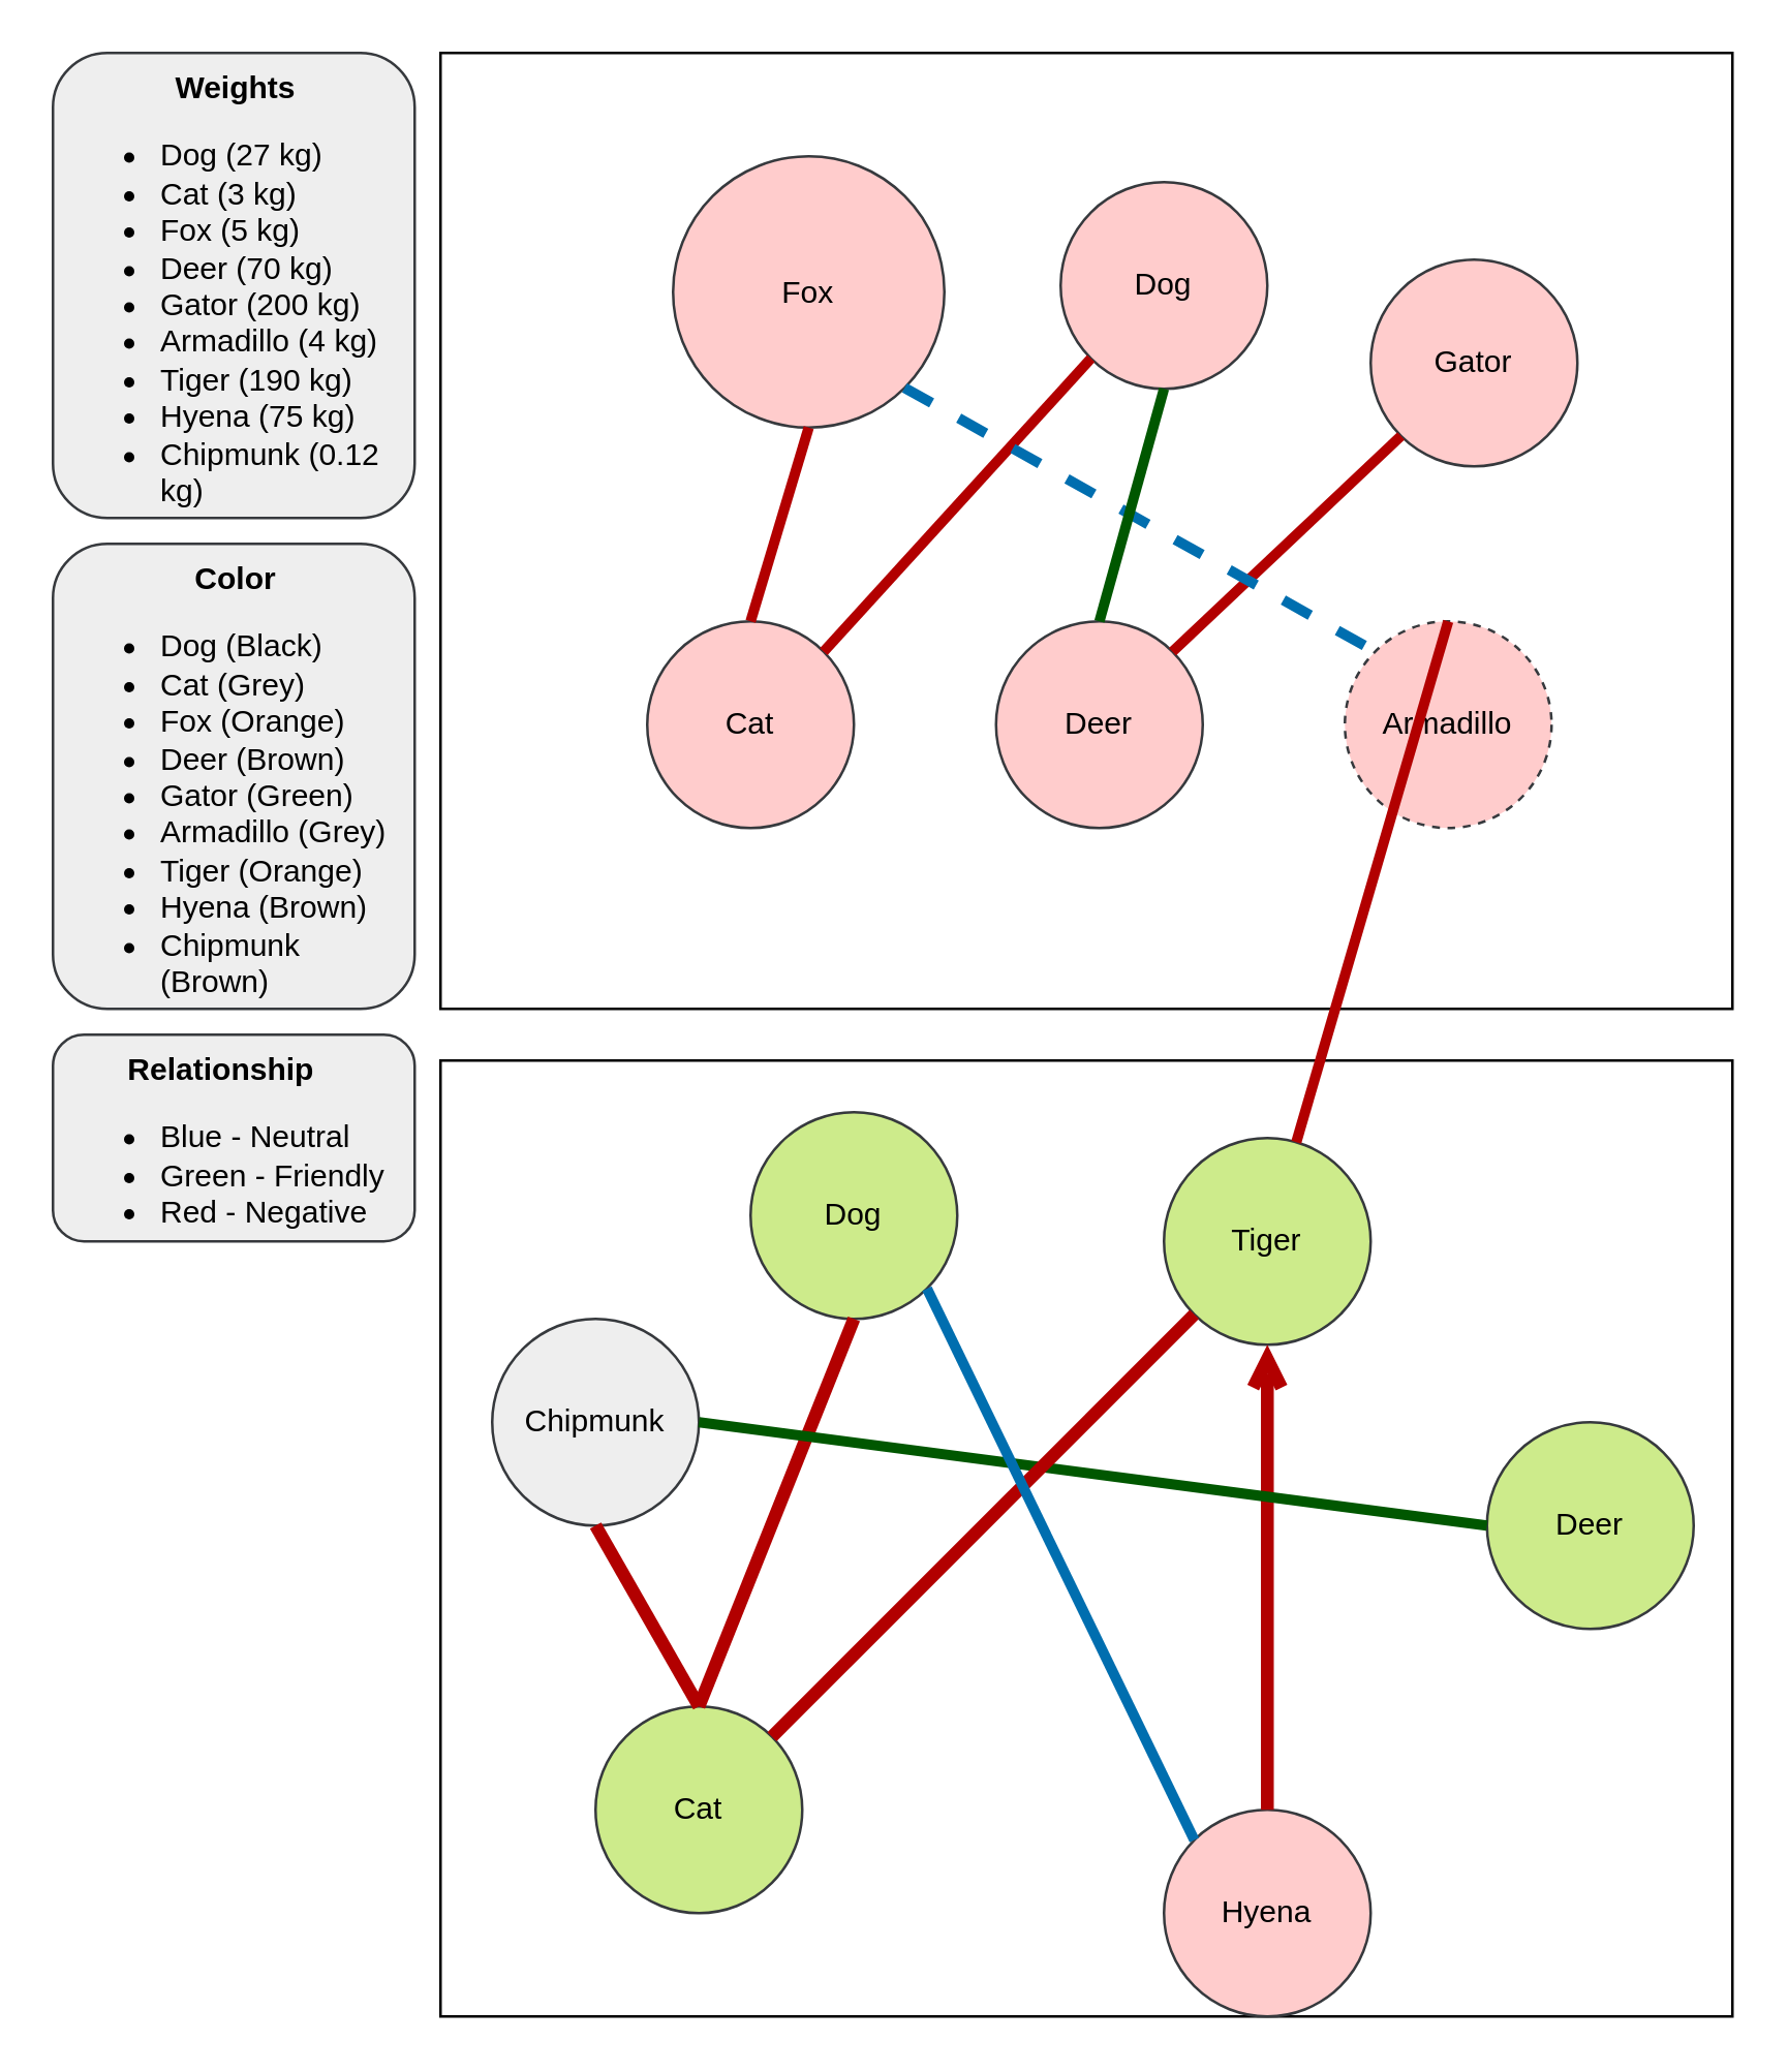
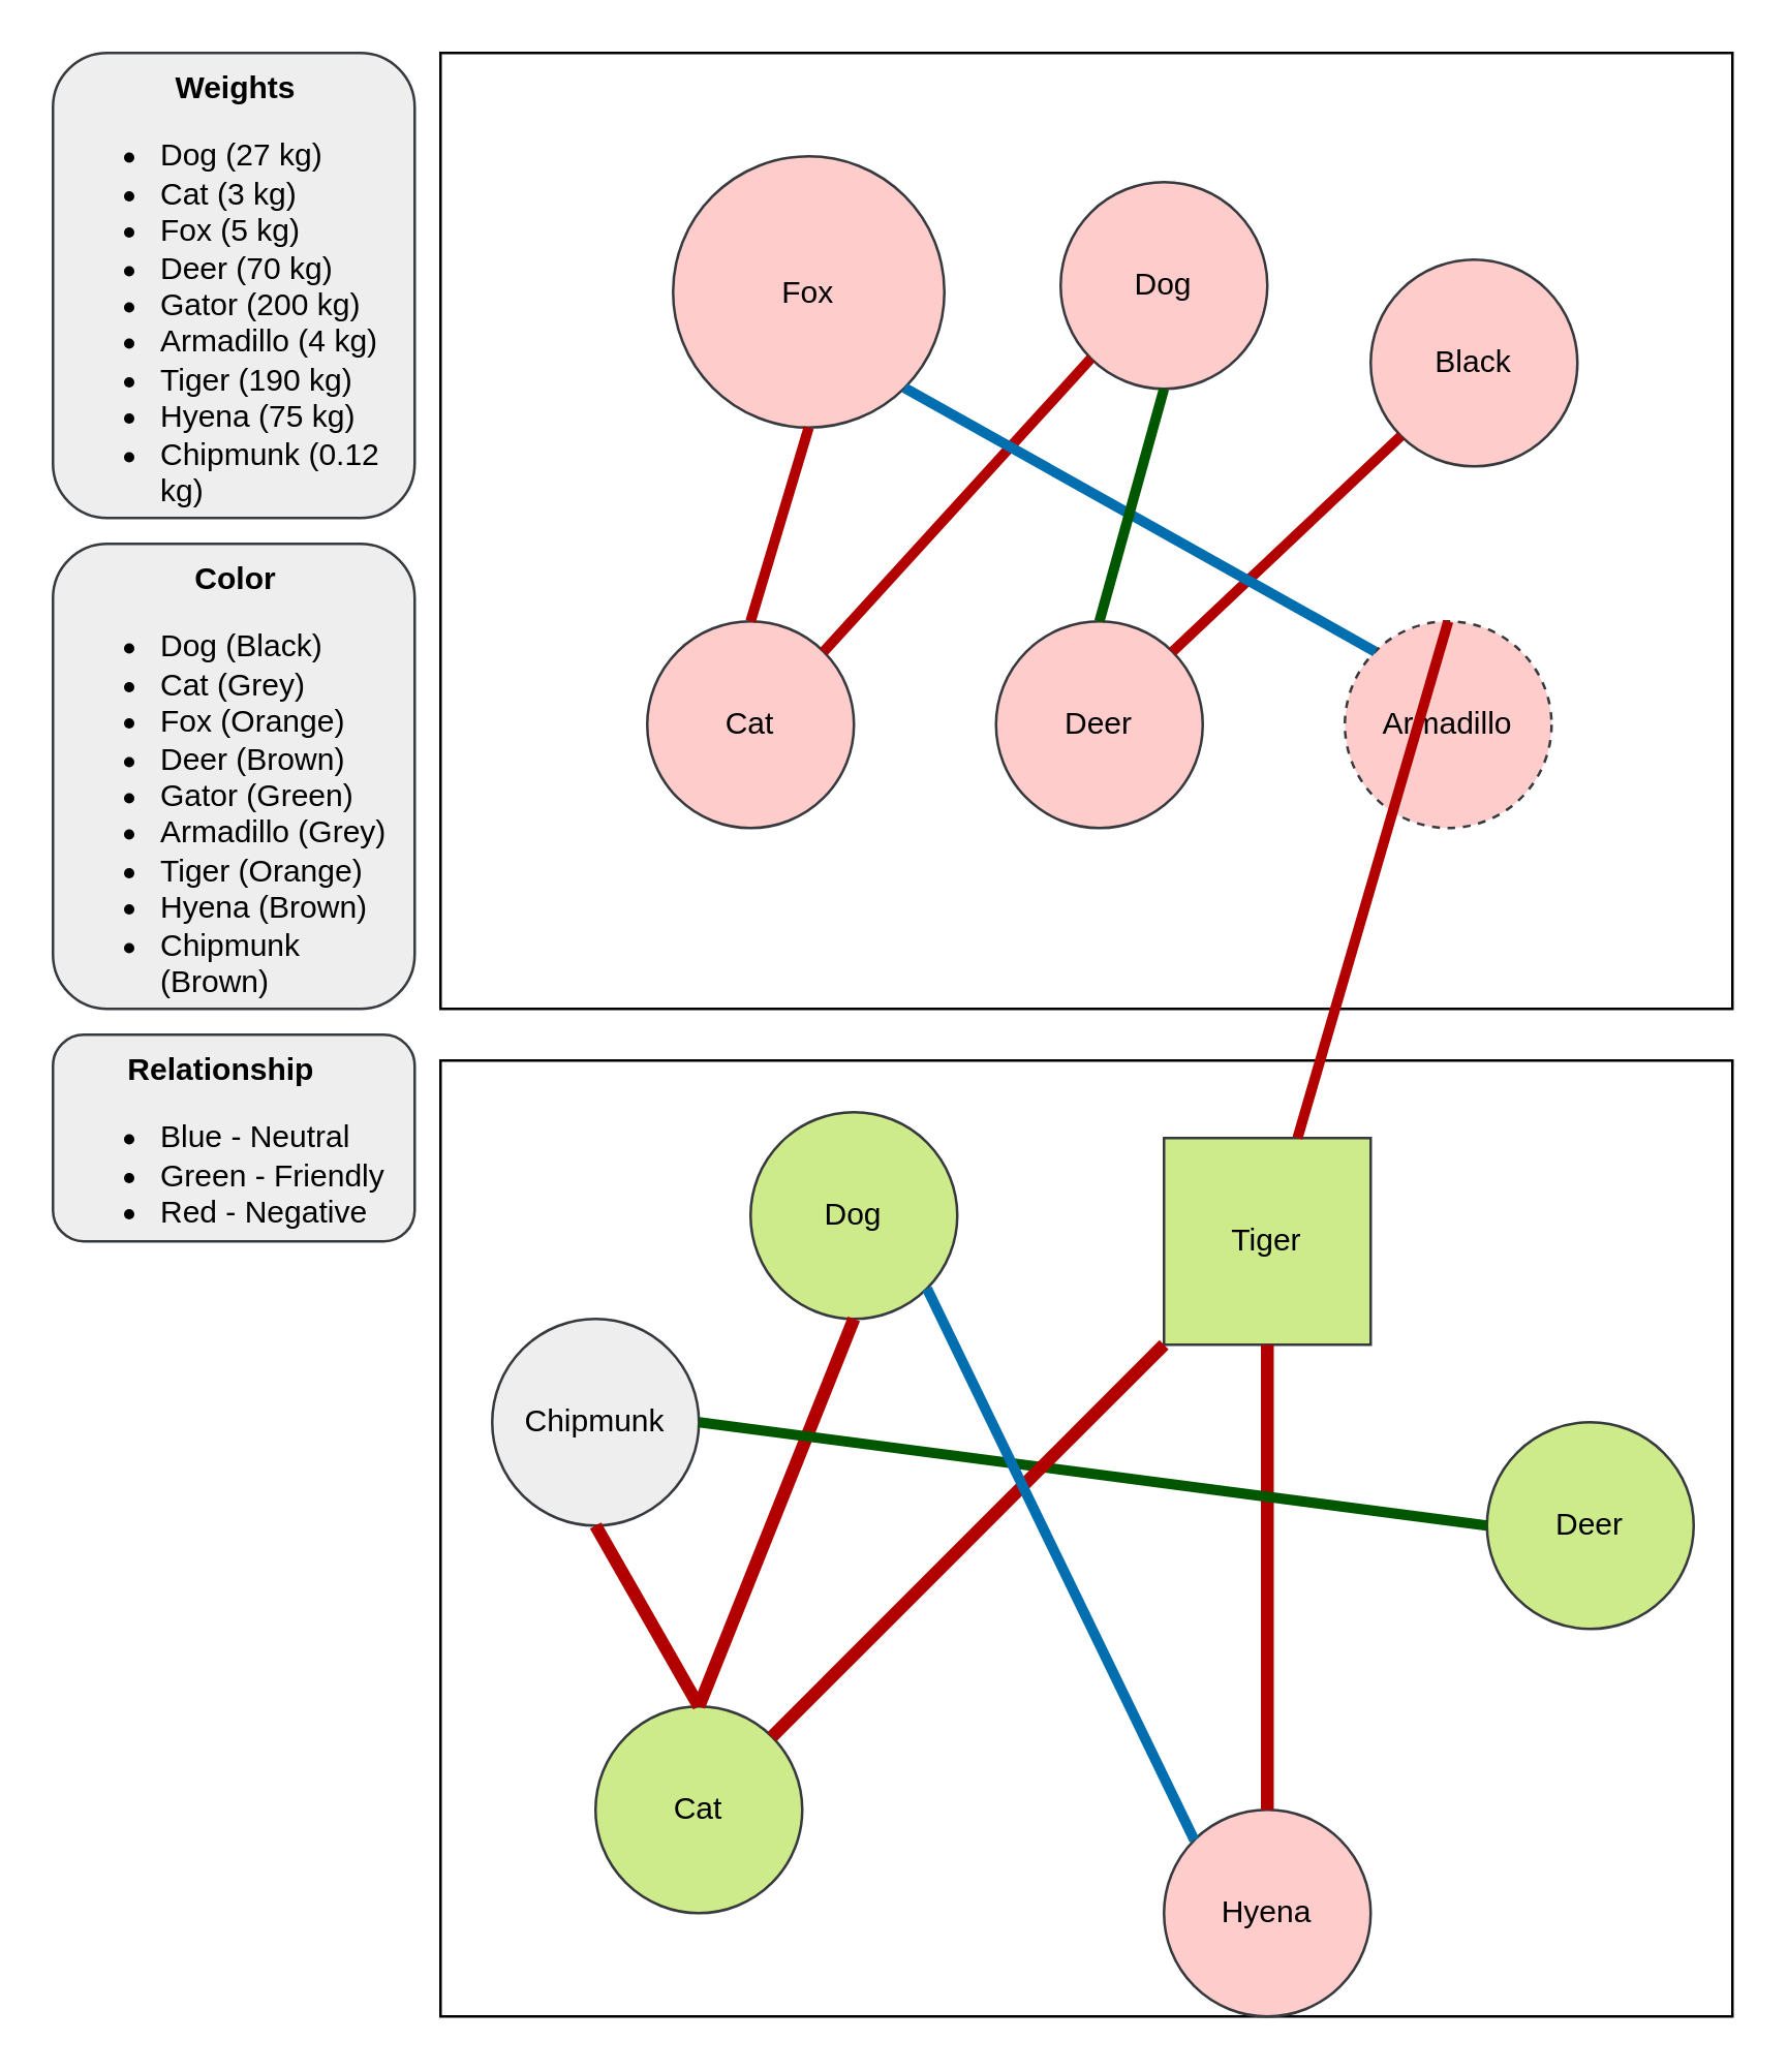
  <mxCell id="0" />
  <mxCell id="1" parent="0" />
  <mxCell id="2" value="" style="rounded=0;whiteSpace=wrap;html=1;" parent="1" vertex="1"><mxGeometry x="170" y="20" width="500" height="370" as="geometry" /></mxCell>
  <mxCell id="3" value="" style="rounded=0;whiteSpace=wrap;html=1;" parent="1" vertex="1"><mxGeometry x="170" y="410" width="500" height="370" as="geometry" /></mxCell>
  <mxCell id="4" value="Dog" style="ellipse;whiteSpace=wrap;html=1;aspect=fixed;fillColor=#ffcccc;strokeColor=#36393d;" parent="1" vertex="1"><mxGeometry x="410" y="70" width="80" height="80" as="geometry" /></mxCell>
  <mxCell id="5" value="Cat" style="ellipse;whiteSpace=wrap;html=1;aspect=fixed;fillColor=#ffcccc;strokeColor=#36393d;" parent="1" vertex="1"><mxGeometry x="250" y="240" width="80" height="80" as="geometry" /></mxCell>
- <mxCell id="6" value="Gator" style="ellipse;whiteSpace=wrap;html=1;aspect=fixed;fillColor=#ffcccc;strokeColor=#36393d;" parent="1" vertex="1"><mxGeometry x="530" y="100" width="80" height="80" as="geometry" /></mxCell>
+ <mxCell id="6" value="Black" style="ellipse;whiteSpace=wrap;html=1;aspect=fixed;fillColor=#ffcccc;strokeColor=#36393d;" parent="1" vertex="1"><mxGeometry x="530" y="100" width="80" height="80" as="geometry" /></mxCell>
  <mxCell id="7" value="Deer" style="ellipse;whiteSpace=wrap;html=1;aspect=fixed;fillColor=#ffcccc;strokeColor=#36393d;" parent="1" vertex="1"><mxGeometry x="385" y="240" width="80" height="80" as="geometry" /></mxCell>
  <mxCell id="8" value="Armadillo" style="ellipse;whiteSpace=wrap;html=1;aspect=fixed;fillColor=#ffcccc;strokeColor=#36393d;dashed=1;" parent="1" vertex="1"><mxGeometry x="520" y="240" width="80" height="80" as="geometry" /></mxCell>
  <mxCell id="9" value="Fox" style="ellipse;whiteSpace=wrap;html=1;aspect=fixed;fillColor=#ffcccc;strokeColor=#36393d;" parent="1" vertex="1"><mxGeometry x="260" y="60" width="105" height="105" as="geometry" /></mxCell>
  <mxCell id="10" value="Dog" style="ellipse;whiteSpace=wrap;html=1;aspect=fixed;fillColor=#cdeb8b;strokeColor=#36393d;" parent="1" vertex="1"><mxGeometry x="290" y="430" width="80" height="80" as="geometry" /></mxCell>
  <mxCell id="11" value="Cat" style="ellipse;whiteSpace=wrap;html=1;aspect=fixed;fillColor=#cdeb8b;strokeColor=#36393d;" parent="1" vertex="1"><mxGeometry x="230" y="660" width="80" height="80" as="geometry" /></mxCell>
- <mxCell id="12" value="Tiger" style="ellipse;whiteSpace=wrap;html=1;aspect=fixed;fillColor=#cdeb8b;strokeColor=#36393d;" parent="1" vertex="1"><mxGeometry x="450" y="440" width="80" height="80" as="geometry" /></mxCell>
+ <mxCell id="12" value="Tiger" style="whiteSpace=wrap;html=1;aspect=fixed;fillColor=#cdeb8b;strokeColor=#36393d;rounded=0;" parent="1" vertex="1"><mxGeometry x="450" y="440" width="80" height="80" as="geometry" /></mxCell>
  <mxCell id="13" value="Deer" style="ellipse;whiteSpace=wrap;html=1;aspect=fixed;fillColor=#cdeb8b;strokeColor=#36393d;" parent="1" vertex="1"><mxGeometry x="575" y="550" width="80" height="80" as="geometry" /></mxCell>
  <mxCell id="14" value="Hyena" style="ellipse;whiteSpace=wrap;html=1;aspect=fixed;fillColor=#ffcccc;strokeColor=#36393d;" parent="1" vertex="1"><mxGeometry x="450" y="700" width="80" height="80" as="geometry" /></mxCell>
  <mxCell id="15" value="Chipmunk" style="ellipse;whiteSpace=wrap;html=1;aspect=fixed;fillColor=#eeeeee;strokeColor=#36393d;" parent="1" vertex="1"><mxGeometry x="190" y="510" width="80" height="80" as="geometry" /></mxCell>
  <mxCell id="16" value="" style="endArrow=none;html=1;entryX=0.5;entryY=1;entryDx=0;entryDy=0;fillColor=#e51400;strokeColor=#B20000;strokeWidth=4;" parent="1" target="9" edge="1"><mxGeometry width="50" height="50" relative="1" as="geometry"><mxPoint x="290" y="240" as="sourcePoint" /><mxPoint x="410" y="470" as="targetPoint" /></mxGeometry></mxCell>
  <mxCell id="17" value="" style="endArrow=none;html=1;entryX=0;entryY=1;entryDx=0;entryDy=0;exitX=1;exitY=0;exitDx=0;exitDy=0;fillColor=#e51400;strokeColor=#B20000;strokeWidth=4;" parent="1" source="5" target="4" edge="1"><mxGeometry width="50" height="50" relative="1" as="geometry"><mxPoint x="350" y="210" as="sourcePoint" /><mxPoint x="400" y="160" as="targetPoint" /></mxGeometry></mxCell>
  <mxCell id="18" value="" style="endArrow=none;html=1;entryX=0;entryY=1;entryDx=0;entryDy=0;exitX=1;exitY=0;exitDx=0;exitDy=0;fillColor=#e51400;strokeColor=#B20000;strokeWidth=4;" parent="1" source="7" target="6" edge="1"><mxGeometry width="50" height="50" relative="1" as="geometry"><mxPoint x="480" y="210" as="sourcePoint" /><mxPoint x="530" y="160" as="targetPoint" /></mxGeometry></mxCell>
- <mxCell id="19" value="" style="endArrow=none;html=1;entryX=0;entryY=0;entryDx=0;entryDy=0;exitX=1;exitY=1;exitDx=0;exitDy=0;fillColor=#1ba1e2;strokeColor=#006EAF;strokeWidth=4;dashed=1;" parent="1" source="9" target="8" edge="1"><mxGeometry width="50" height="50" relative="1" as="geometry"><mxPoint x="470" y="450" as="sourcePoint" /><mxPoint x="520" y="400" as="targetPoint" /></mxGeometry></mxCell>
+ <mxCell id="19" value="" style="endArrow=none;html=1;entryX=0;entryY=0;entryDx=0;entryDy=0;exitX=1;exitY=1;exitDx=0;exitDy=0;fillColor=#1ba1e2;strokeColor=#006EAF;strokeWidth=4;" parent="1" source="9" target="8" edge="1"><mxGeometry width="50" height="50" relative="1" as="geometry"><mxPoint x="470" y="450" as="sourcePoint" /><mxPoint x="520" y="400" as="targetPoint" /></mxGeometry></mxCell>
  <mxCell id="20" value="" style="endArrow=none;html=1;entryX=0.5;entryY=1;entryDx=0;entryDy=0;exitX=0.5;exitY=0;exitDx=0;exitDy=0;fillColor=#008a00;strokeColor=#005700;strokeWidth=4;" parent="1" source="7" target="4" edge="1"><mxGeometry width="50" height="50" relative="1" as="geometry"><mxPoint x="480" y="460" as="sourcePoint" /><mxPoint x="530" y="410" as="targetPoint" /></mxGeometry></mxCell>
  <mxCell id="21" value="" style="endArrow=none;html=1;exitX=0.5;exitY=0;exitDx=0;exitDy=0;fillColor=#e51400;strokeColor=#B20000;strokeWidth=4;" parent="1" source="8" target="12" edge="1"><mxGeometry width="50" height="50" relative="1" as="geometry"><mxPoint x="490" y="470" as="sourcePoint" /><mxPoint x="540" y="420" as="targetPoint" /></mxGeometry></mxCell>
  <mxCell id="22" value="" style="endArrow=none;html=1;exitX=0.5;exitY=0;exitDx=0;exitDy=0;entryX=0.5;entryY=1;entryDx=0;entryDy=0;fillColor=#e51400;strokeColor=#B20000;strokeWidth=5;" parent="1" source="11" target="10" edge="1"><mxGeometry width="50" height="50" relative="1" as="geometry"><mxPoint x="320" y="610" as="sourcePoint" /><mxPoint x="370" y="560" as="targetPoint" /></mxGeometry></mxCell>
- <mxCell id="23" value="" style="endArrow=open;html=1;entryX=0.5;entryY=1;entryDx=0;entryDy=0;exitX=0.5;exitY=0;exitDx=0;exitDy=0;fillColor=#e51400;strokeColor=#B20000;strokeWidth=5;" parent="1" source="14" target="12" edge="1"><mxGeometry width="50" height="50" relative="1" as="geometry"><mxPoint x="660" y="440" as="sourcePoint" /><mxPoint x="710" y="390" as="targetPoint" /></mxGeometry></mxCell>
+ <mxCell id="23" value="" style="endArrow=none;html=1;entryX=0.5;entryY=1;entryDx=0;entryDy=0;exitX=0.5;exitY=0;exitDx=0;exitDy=0;fillColor=#e51400;strokeColor=#B20000;strokeWidth=5;" parent="1" source="14" target="12" edge="1"><mxGeometry width="50" height="50" relative="1" as="geometry"><mxPoint x="660" y="440" as="sourcePoint" /><mxPoint x="710" y="390" as="targetPoint" /></mxGeometry></mxCell>
  <mxCell id="24" value="" style="endArrow=none;html=1;entryX=0;entryY=0.5;entryDx=0;entryDy=0;exitX=1;exitY=0.5;exitDx=0;exitDy=0;fillColor=#008a00;strokeColor=#005700;strokeWidth=4;" parent="1" source="15" target="13" edge="1"><mxGeometry width="50" height="50" relative="1" as="geometry"><mxPoint x="670" y="450" as="sourcePoint" /><mxPoint x="720" y="400" as="targetPoint" /></mxGeometry></mxCell>
  <mxCell id="25" value="" style="endArrow=none;html=1;entryX=0;entryY=1;entryDx=0;entryDy=0;fillColor=#e51400;strokeColor=#B20000;strokeWidth=5;" parent="1" source="11" target="12" edge="1"><mxGeometry width="50" height="50" relative="1" as="geometry"><mxPoint x="680" y="460" as="sourcePoint" /><mxPoint x="730" y="410" as="targetPoint" /></mxGeometry></mxCell>
  <mxCell id="26" value="" style="endArrow=none;html=1;entryX=0.5;entryY=1;entryDx=0;entryDy=0;exitX=0.5;exitY=0;exitDx=0;exitDy=0;fillColor=#e51400;strokeColor=#B20000;strokeWidth=5;" parent="1" source="11" target="15" edge="1"><mxGeometry width="50" height="50" relative="1" as="geometry"><mxPoint x="140" y="650" as="sourcePoint" /><mxPoint x="190" y="600" as="targetPoint" /></mxGeometry></mxCell>
  <mxCell id="27" value="" style="endArrow=none;html=1;entryX=1;entryY=1;entryDx=0;entryDy=0;exitX=0;exitY=0;exitDx=0;exitDy=0;fillColor=#1ba1e2;strokeColor=#006EAF;strokeWidth=4;" parent="1" source="14" target="10" edge="1"><mxGeometry width="50" height="50" relative="1" as="geometry"><mxPoint x="628.284" y="509.996" as="sourcePoint" /><mxPoint x="791.716" y="346.564" as="targetPoint" /></mxGeometry></mxCell>
  <mxCell id="28" value="&lt;div style=&quot;text-align: center&quot;&gt;&lt;b&gt;Weights&lt;/b&gt;&lt;/div&gt;&lt;ul&gt;&lt;li&gt;Dog (27 kg)&lt;/li&gt;&lt;li&gt;Cat (3 kg)&lt;/li&gt;&lt;li&gt;Fox (5 kg)&lt;/li&gt;&lt;li&gt;Deer (70 kg)&lt;/li&gt;&lt;li&gt;Gator (200 kg)&lt;/li&gt;&lt;li&gt;Armadillo (4 kg)&lt;/li&gt;&lt;li&gt;Tiger (190 kg)&lt;/li&gt;&lt;li&gt;Hyena (75 kg)&lt;/li&gt;&lt;li&gt;Chipmunk (0.12 kg)&lt;/li&gt;&lt;/ul&gt;" style="rounded=1;whiteSpace=wrap;html=1;align=left;verticalAlign=top;fillColor=#eeeeee;strokeColor=#36393d;" parent="1" vertex="1"><mxGeometry x="20" y="20" width="140" height="180" as="geometry" /></mxCell>
  <mxCell id="29" value="&lt;div style=&quot;text-align: center&quot;&gt;&lt;b&gt;Color&lt;/b&gt;&lt;/div&gt;&lt;ul&gt;&lt;li&gt;Dog (Black)&lt;/li&gt;&lt;li&gt;Cat (Grey)&lt;/li&gt;&lt;li&gt;Fox (Orange)&lt;/li&gt;&lt;li&gt;Deer (Brown)&lt;/li&gt;&lt;li&gt;Gator (Green)&lt;/li&gt;&lt;li&gt;Armadillo (Grey)&lt;/li&gt;&lt;li&gt;Tiger (Orange)&lt;/li&gt;&lt;li&gt;Hyena (Brown)&lt;/li&gt;&lt;li&gt;Chipmunk (Brown)&lt;/li&gt;&lt;/ul&gt;" style="rounded=1;whiteSpace=wrap;html=1;align=left;verticalAlign=top;fillColor=#eeeeee;strokeColor=#36393d;" parent="1" vertex="1"><mxGeometry x="20" y="210" width="140" height="180" as="geometry" /></mxCell>
  <mxCell id="30" value="&lt;div style=&quot;text-align: center&quot;&gt;&lt;b&gt;Relationship&lt;/b&gt;&lt;/div&gt;&lt;ul&gt;&lt;li&gt;Blue - Neutral&lt;/li&gt;&lt;li&gt;Green - Friendly&lt;/li&gt;&lt;li&gt;Red - Negative&lt;/li&gt;&lt;/ul&gt;" style="rounded=1;whiteSpace=wrap;html=1;align=left;fillColor=#eeeeee;strokeColor=#36393d;verticalAlign=top;" vertex="1" parent="1"><mxGeometry x="20" y="400" width="140" height="80" as="geometry" /></mxCell>
